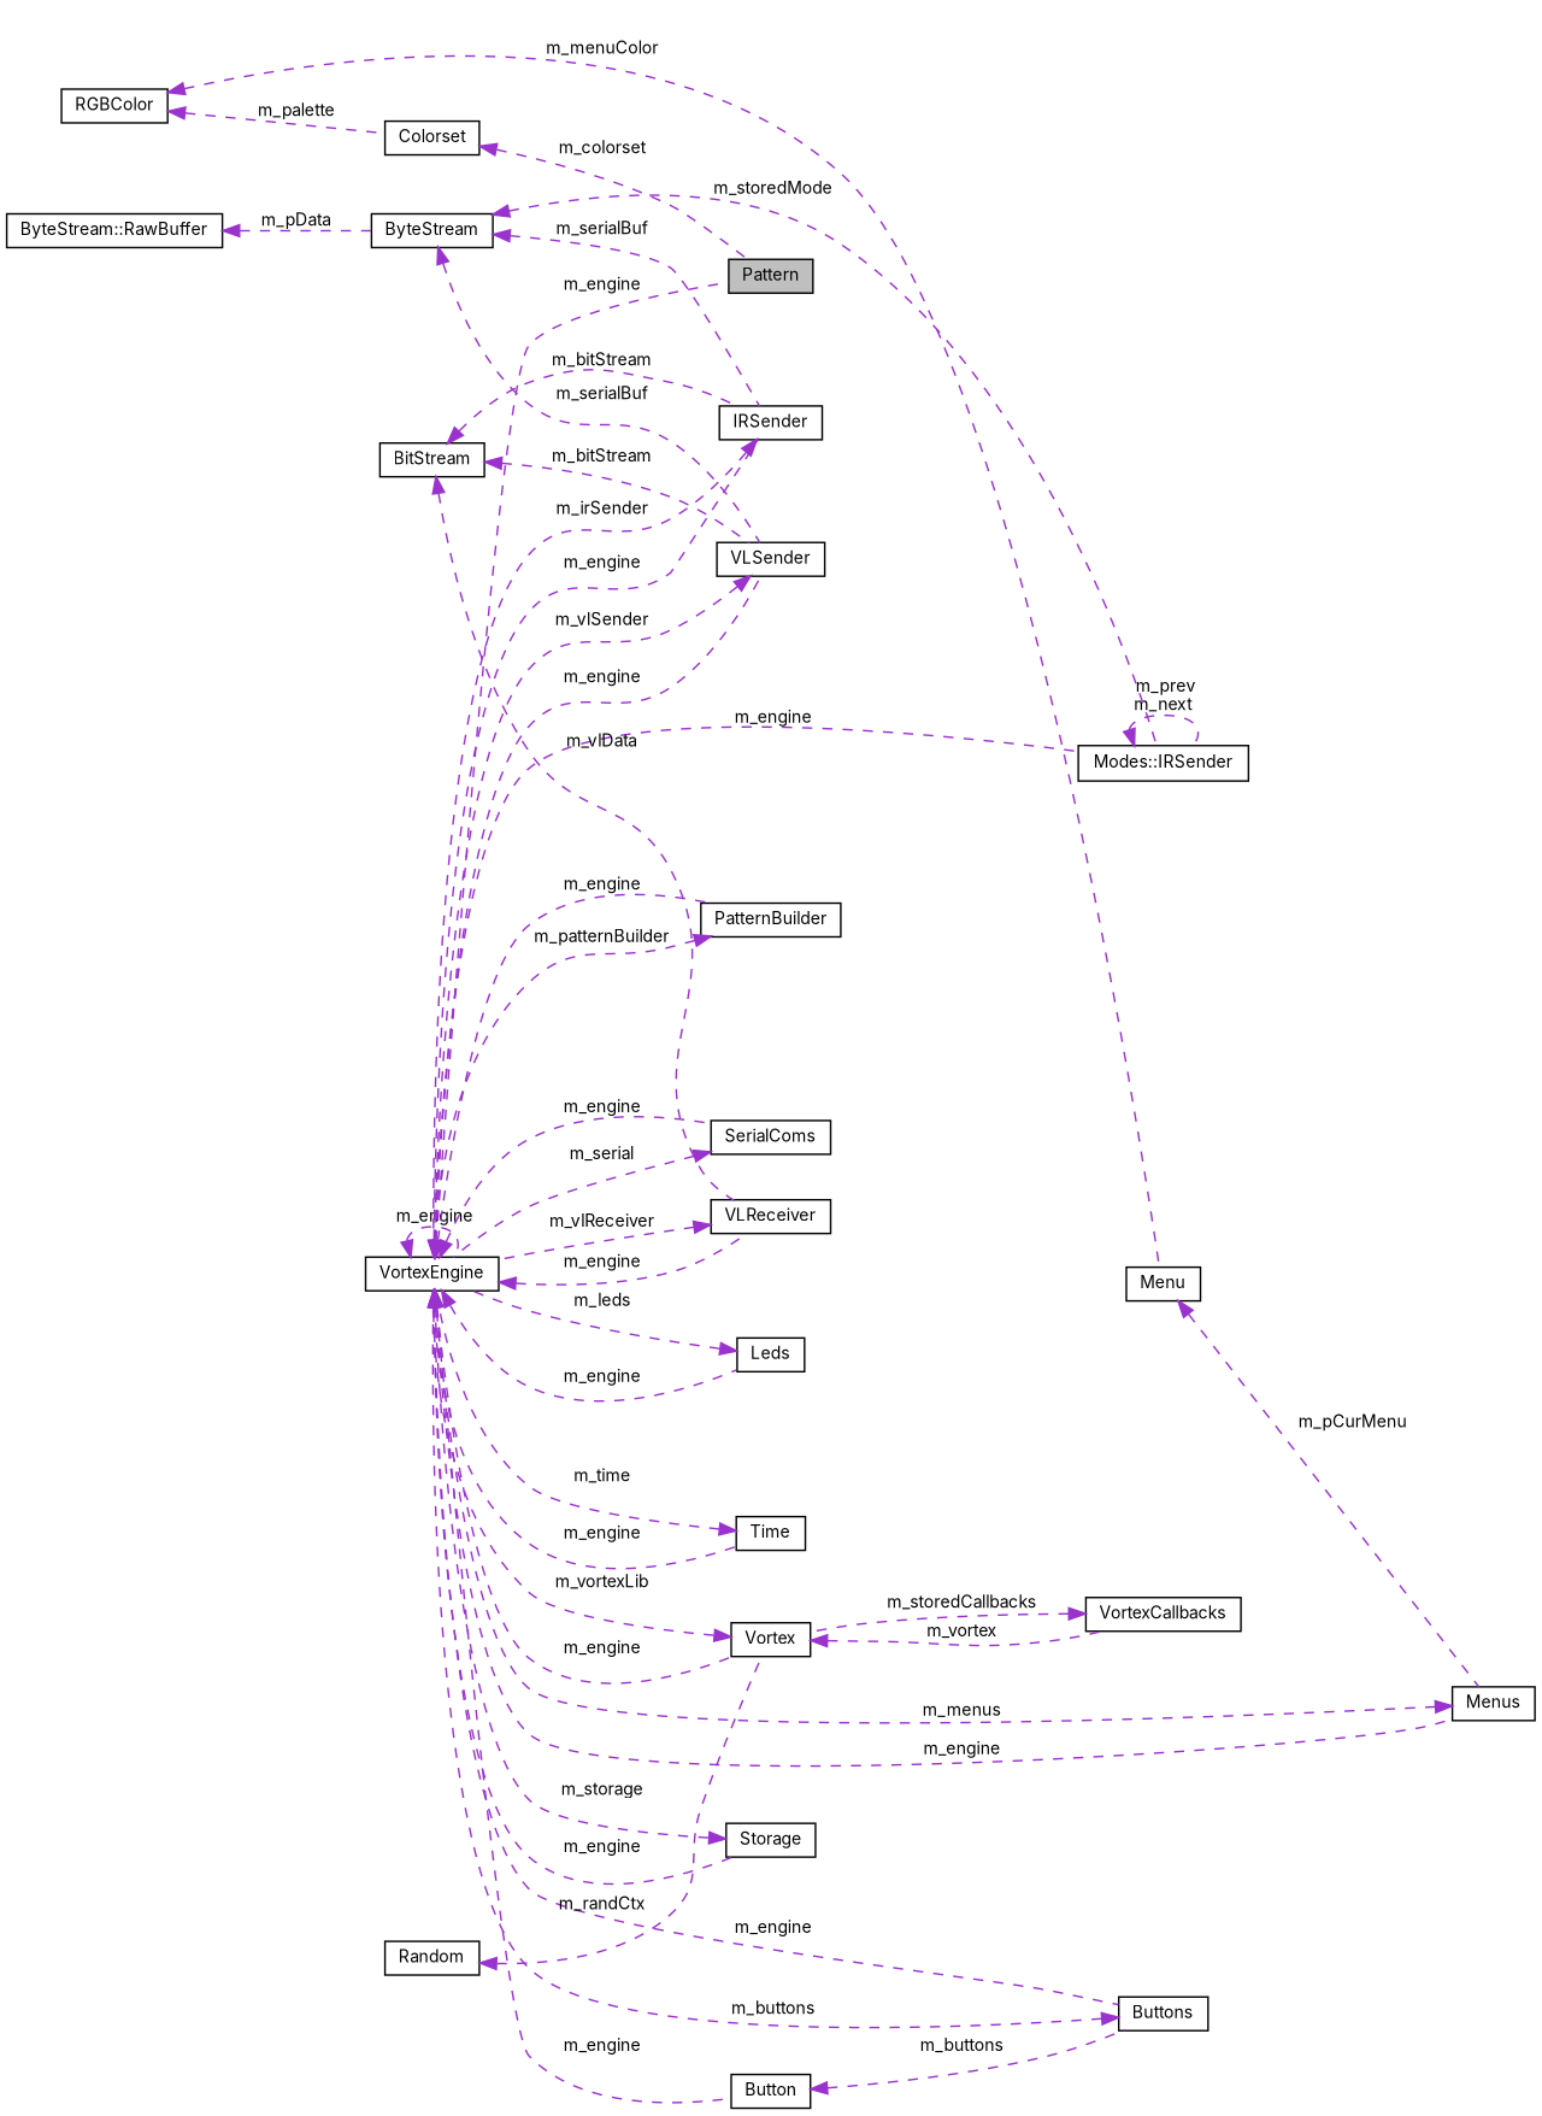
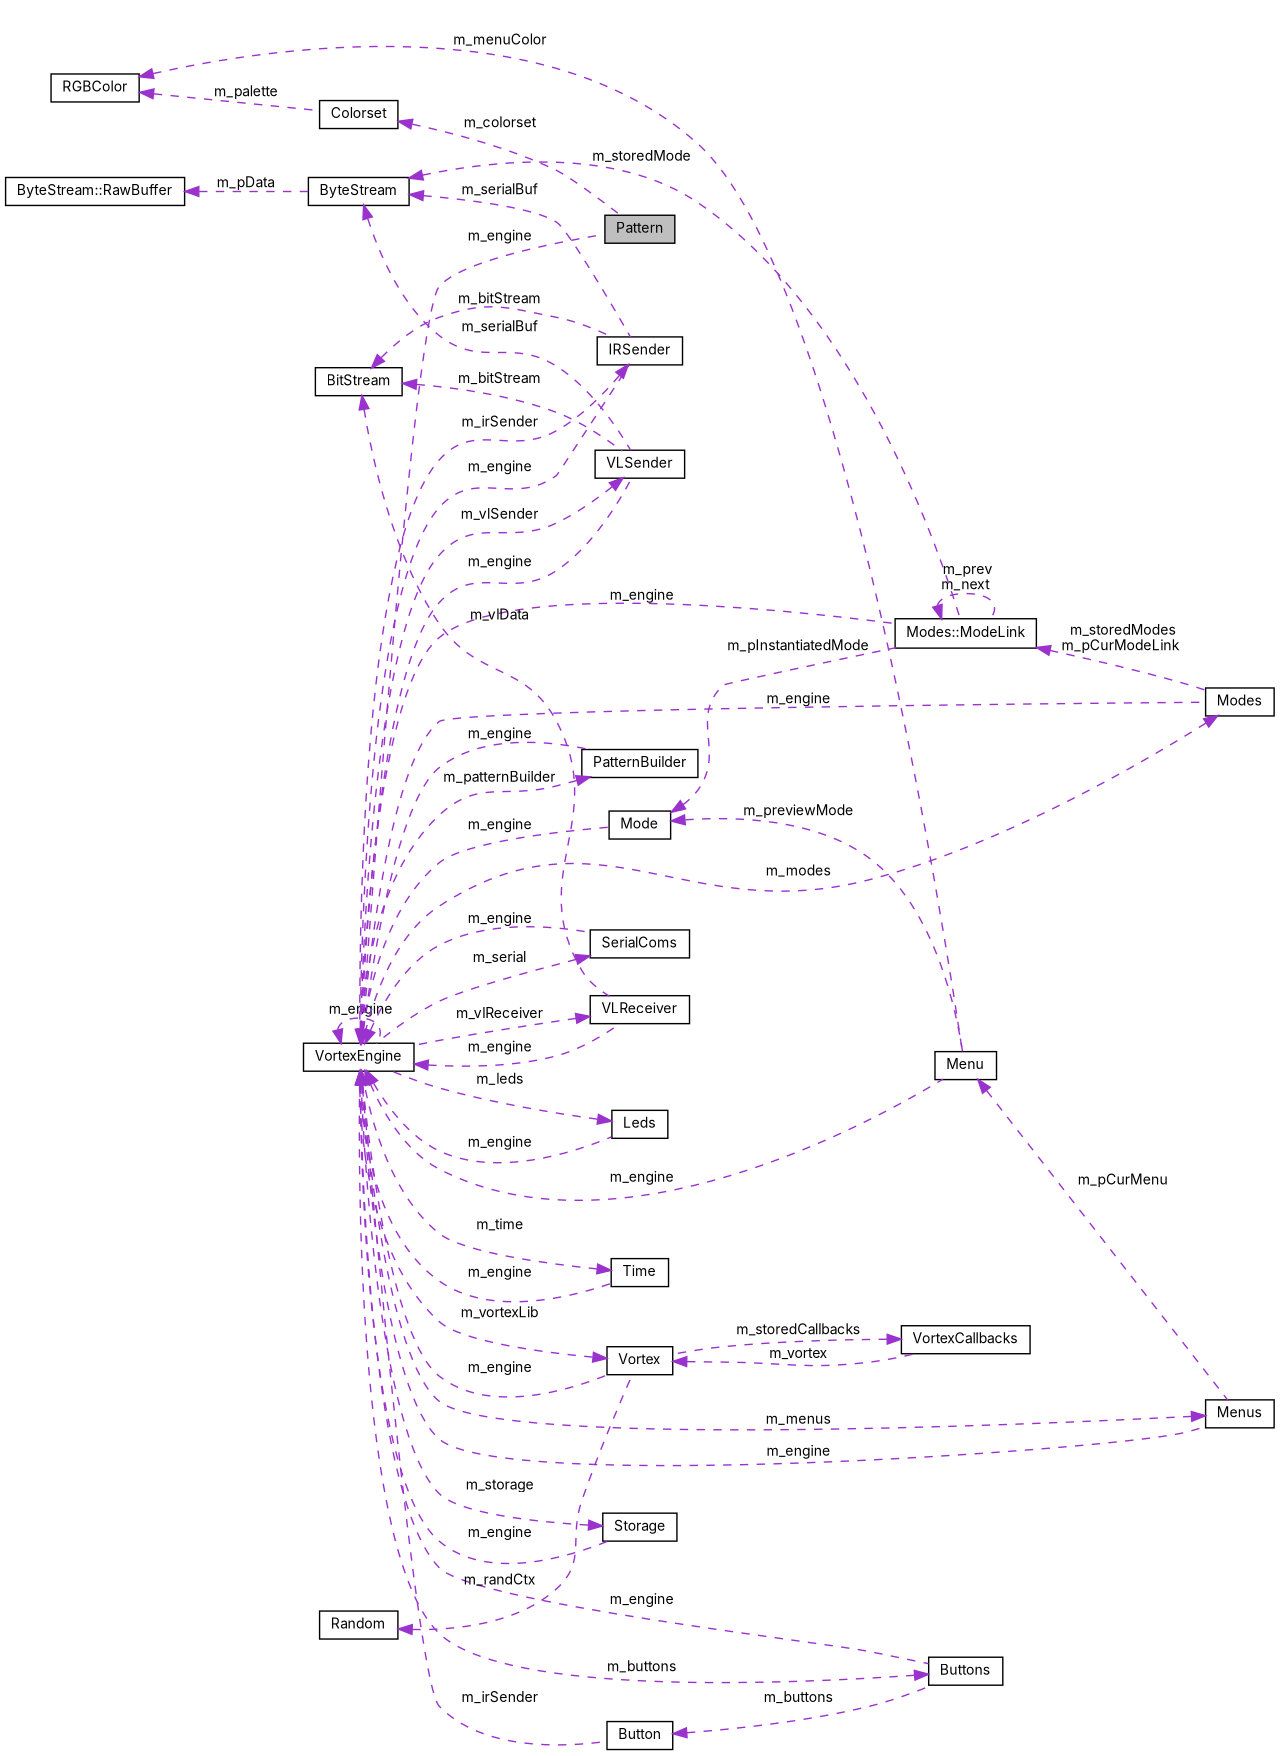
  digraph {
    fontname=Inter
    rankdir=LR
    node [color=black fontname=Inter fontsize=10 shape=record]
    edge [color=darkorchid3 dir=back fontname=Inter fontsize=10 labelfontname=Helvetica labelfontsize=10 style=dashed]
    n1 [fillcolor=grey75 fontcolor=black height=0.2 label=Pattern style=filled width=0.4]
-   n3 [height=0.2 label="Modes::IRSender" width=0.4]
+   n2 [height=0.2 label=Mode width=0.4]
+   n3 [height=0.2 label="Modes::ModeLink" width=0.4]
    n4 [height=0.2 label=Menu width=0.4]
    n5 [height=0.2 label=VortexEngine width=0.4]
    n6 [height=0.2 label=VLReceiver width=0.4]
    n7 [height=0.2 label=Storage width=0.4]
    n8 [height=0.2 label=IRSender width=0.4]
    n9 [height=0.2 label=Buttons width=0.4]
    n10 [height=0.2 label=Button width=0.4]
    n11 [height=0.2 label=Leds width=0.4]
    n12 [height=0.2 label=PatternBuilder width=0.4]
    n13 [height=0.2 label=VLSender width=0.4]
+   n14 [height=0.2 label=Modes width=0.4]
    n15 [height=0.2 label=SerialComs width=0.4]
    n16 [height=0.2 label=Vortex width=0.4]
    n17 [height=0.2 label=Time width=0.4]
    n18 [height=0.2 label=Menus width=0.4]
    n19 [height=0.2 label=VortexCallbacks width=0.4]
    n20 [height=0.2 label=BitStream width=0.4]
    n21 [height=0.2 label=ByteStream width=0.4]
    n22 [height=0.2 label="ByteStream::RawBuffer" width=0.4]
    n23 [height=0.2 label=Random width=0.4]
    n24 [height=0.2 label=RGBColor width=0.4]
    n25 [height=0.2 label=Colorset width=0.4]
+   n2 -> n3 [label=" m_pInstantiatedMode"]
+   n2 -> n4 [label=" m_previewMode"]
    n3 -> n3 [label=" m_prev\nm_next"]
+   n3 -> n14 [label=" m_storedModes\nm_pCurModeLink"]
    n4 -> n18 [label=" m_pCurMenu"]
    n5 -> n1 [label=" m_engine"]
+   n5 -> n2 [label=" m_engine"]
    n5 -> n3 [label=" m_engine"]
+   n5 -> n4 [label=" m_engine"]
    n5 -> n5 [label=" m_engine"]
    n5 -> n6 [label=" m_engine"]
    n5 -> n7 [label=" m_engine"]
    n5 -> n8 [label=" m_engine"]
    n5 -> n9 [label=" m_engine"]
-   n5 -> n10 [label=" m_engine"]
+   n5 -> n10 [label=" m_irSender"]
    n5 -> n11 [label=" m_engine"]
    n5 -> n12 [label=" m_engine"]
    n5 -> n13 [label=" m_engine"]
+   n5 -> n14 [label=" m_engine"]
    n5 -> n15 [label=" m_engine"]
    n5 -> n16 [label=" m_engine"]
    n5 -> n17 [label=" m_engine"]
    n5 -> n18 [label=" m_engine"]
    n6 -> n5 [label=" m_vlReceiver"]
    n7 -> n5 [label=" m_storage"]
    n8 -> n5 [label=" m_irSender"]
    n9 -> n5 [label=" m_buttons"]
    n10 -> n9 [label=" m_buttons"]
    n11 -> n5 [label=" m_leds"]
    n12 -> n5 [label=" m_patternBuilder"]
    n13 -> n5 [label=" m_vlSender"]
+   n14 -> n5 [label=" m_modes"]
    n15 -> n5 [label=" m_serial"]
    n16 -> n5 [label=" m_vortexLib"]
    n16 -> n19 [label=" m_vortex"]
    n17 -> n5 [label=" m_time"]
    n18 -> n5 [label=" m_menus"]
    n19 -> n16 [label=" m_storedCallbacks"]
    n20 -> n6 [label=" m_vlData"]
    n20 -> n8 [label=" m_bitStream"]
    n20 -> n13 [label=" m_bitStream"]
    n21 -> n3 [label=" m_storedMode"]
    n21 -> n8 [label=" m_serialBuf"]
    n21 -> n13 [label=" m_serialBuf"]
    n22 -> n21 [label=" m_pData"]
    n23 -> n16 [label=" m_randCtx"]
    n24 -> n4 [label=" m_menuColor"]
    n24 -> n25 [label=" m_palette"]
    n25 -> n1 [label=" m_colorset"]
  }
